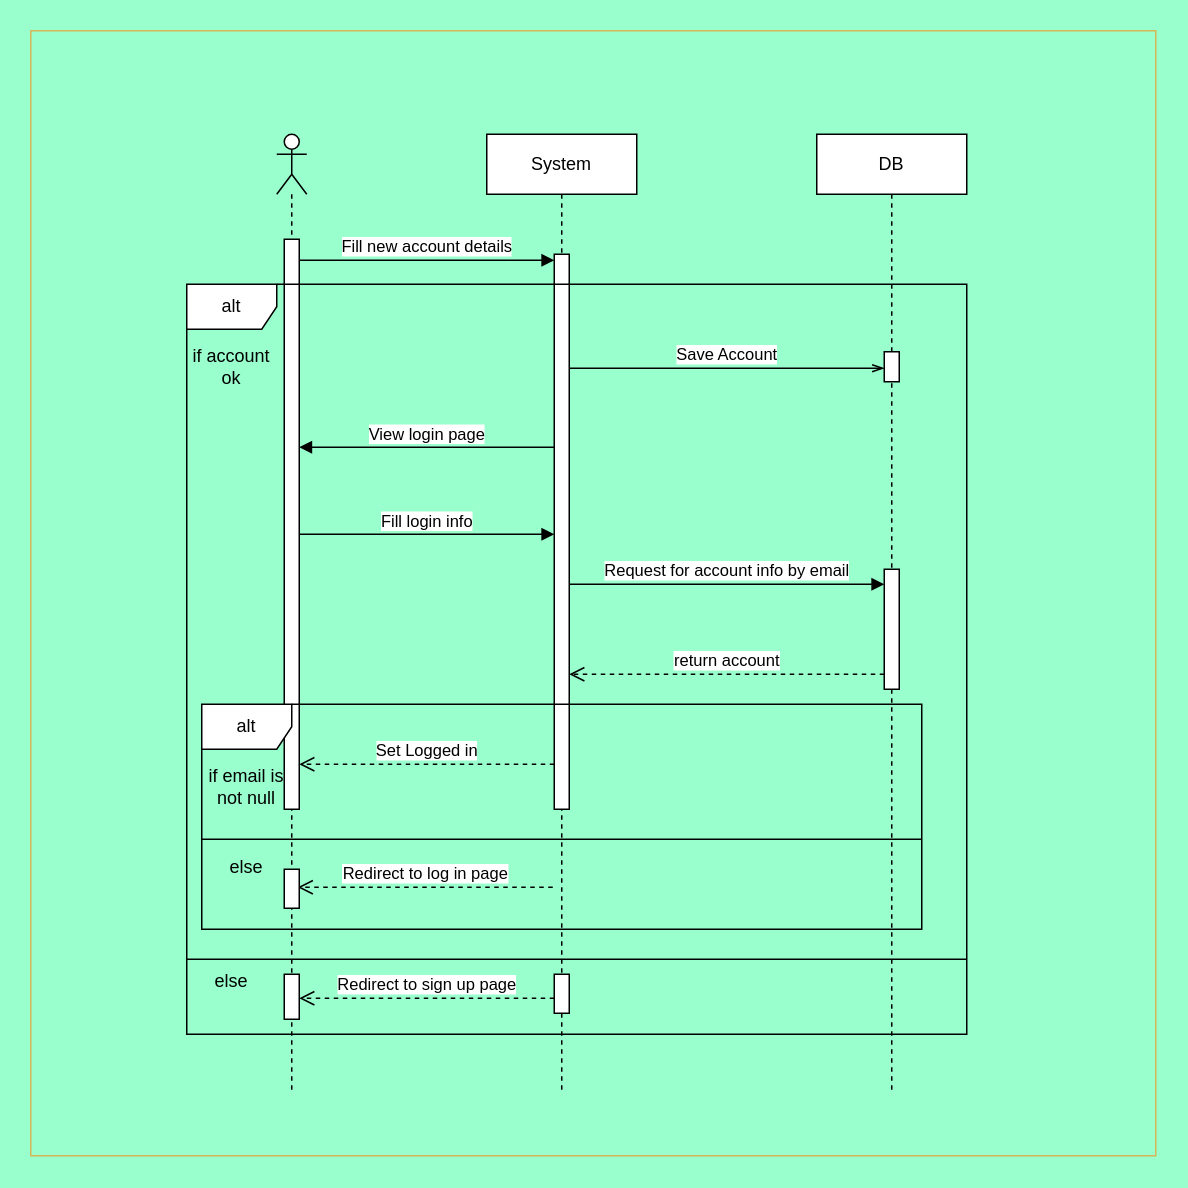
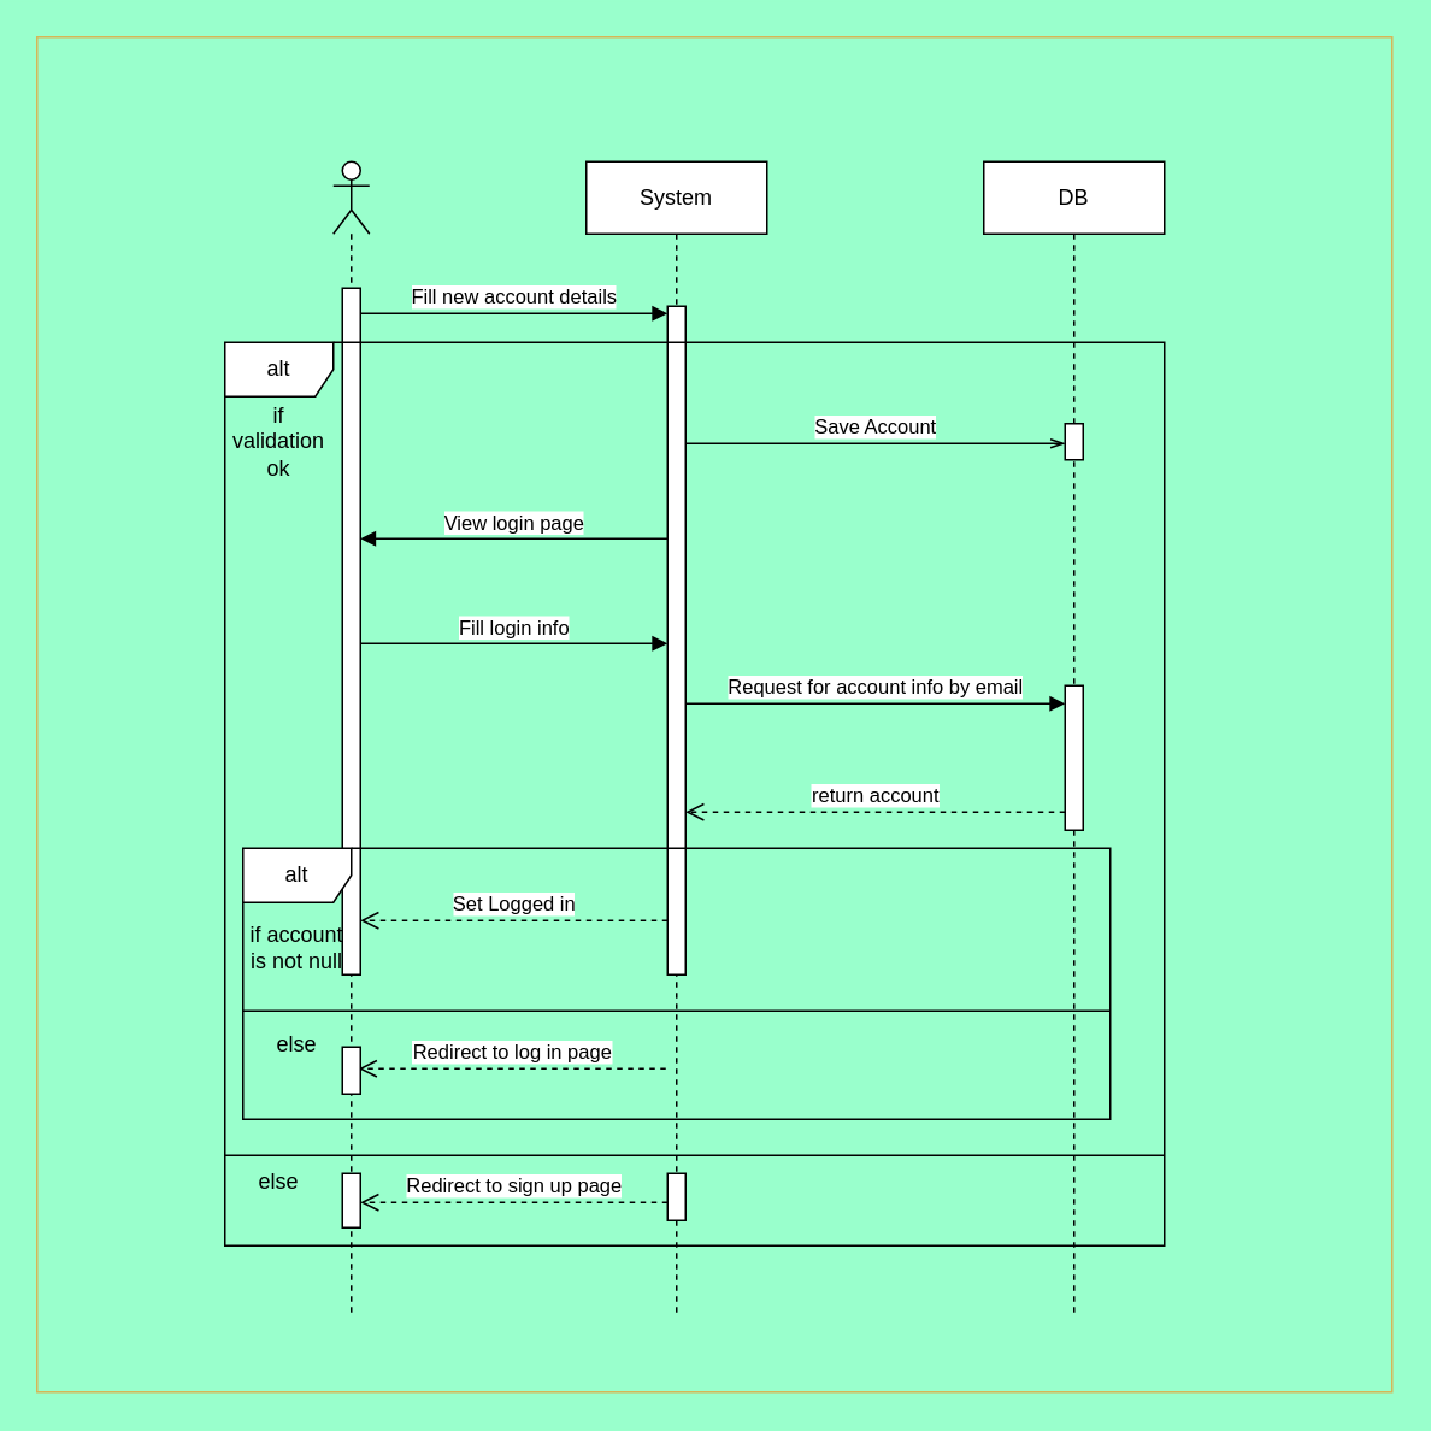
  <mxCell id="0" />
  <mxCell id="1" parent="0" />
  <mxCell id="2" value="" style="shape=umlLifeline;perimeter=lifelinePerimeter;whiteSpace=wrap;html=1;container=1;dropTarget=0;collapsible=0;recursiveResize=0;outlineConnect=0;portConstraint=eastwest;newEdgeStyle={&quot;curved&quot;:0,&quot;rounded&quot;:0};participant=umlActor;" vertex="1" parent="1"><mxGeometry x="184" y="89" width="20" height="640" as="geometry" /></mxCell>
  <mxCell id="3" value="" style="html=1;points=[[0,0,0,0,5],[0,1,0,0,-5],[1,0,0,0,5],[1,1,0,0,-5]];perimeter=orthogonalPerimeter;outlineConnect=0;targetShapes=umlLifeline;portConstraint=eastwest;newEdgeStyle={&quot;curved&quot;:0,&quot;rounded&quot;:0};" vertex="1" parent="2"><mxGeometry x="5" y="70" width="10" height="380" as="geometry" /></mxCell>
  <mxCell id="4" value="" style="html=1;points=[[0,0,0,0,5],[0,1,0,0,-5],[1,0,0,0,5],[1,1,0,0,-5]];perimeter=orthogonalPerimeter;outlineConnect=0;targetShapes=umlLifeline;portConstraint=eastwest;newEdgeStyle={&quot;curved&quot;:0,&quot;rounded&quot;:0};" vertex="1" parent="2"><mxGeometry x="5" y="560" width="10" height="30" as="geometry" /></mxCell>
  <mxCell id="5" value="System" style="shape=umlLifeline;perimeter=lifelinePerimeter;whiteSpace=wrap;html=1;container=1;dropTarget=0;collapsible=0;recursiveResize=0;outlineConnect=0;portConstraint=eastwest;newEdgeStyle={&quot;curved&quot;:0,&quot;rounded&quot;:0};" vertex="1" parent="1"><mxGeometry x="324" y="89" width="100" height="640" as="geometry" /></mxCell>
  <mxCell id="6" value="" style="html=1;points=[[0,0,0,0,5],[0,1,0,0,-5],[1,0,0,0,5],[1,1,0,0,-5]];perimeter=orthogonalPerimeter;outlineConnect=0;targetShapes=umlLifeline;portConstraint=eastwest;newEdgeStyle={&quot;curved&quot;:0,&quot;rounded&quot;:0};" vertex="1" parent="5"><mxGeometry x="45" y="80" width="10" height="370" as="geometry" /></mxCell>
  <mxCell id="7" value="DB" style="shape=umlLifeline;perimeter=lifelinePerimeter;whiteSpace=wrap;html=1;container=1;dropTarget=0;collapsible=0;recursiveResize=0;outlineConnect=0;portConstraint=eastwest;newEdgeStyle={&quot;curved&quot;:0,&quot;rounded&quot;:0};" vertex="1" parent="1"><mxGeometry x="544" y="89" width="100" height="640" as="geometry" /></mxCell>
  <mxCell id="8" value="Fill new account details" style="html=1;verticalAlign=bottom;endArrow=block;curved=0;rounded=0;" edge="1" parent="1" target="6"><mxGeometry width="80" relative="1" as="geometry"><mxPoint x="199" y="173" as="sourcePoint" /><mxPoint x="373.5" y="173" as="targetPoint" /></mxGeometry></mxCell>
  <mxCell id="9" value="alt" style="shape=umlFrame;whiteSpace=wrap;html=1;pointerEvents=0;" vertex="1" parent="1"><mxGeometry x="124" y="189" width="520" height="500" as="geometry" /></mxCell>
  <mxCell id="10" value="" style="line;strokeWidth=1;fillColor=none;align=left;verticalAlign=middle;spacingTop=-1;spacingLeft=3;spacingRight=3;rotatable=0;labelPosition=right;points=[];portConstraint=eastwest;strokeColor=inherit;" vertex="1" parent="1"><mxGeometry x="124" y="635" width="520" height="8" as="geometry" /></mxCell>
- <mxCell id="11" value="if account ok" style="text;html=1;strokeColor=none;fillColor=none;align=center;verticalAlign=middle;whiteSpace=wrap;rounded=0;" vertex="1" parent="1"><mxGeometry x="124" y="229" width="60" height="30" as="geometry" /></mxCell>
+ <mxCell id="11" value="if validation ok" style="text;html=1;strokeColor=none;fillColor=none;align=center;verticalAlign=middle;whiteSpace=wrap;rounded=0;" vertex="1" parent="1"><mxGeometry x="124" y="229" width="60" height="30" as="geometry" /></mxCell>
  <mxCell id="12" value="else" style="text;html=1;strokeColor=none;fillColor=none;align=center;verticalAlign=middle;whiteSpace=wrap;rounded=0;" vertex="1" parent="1"><mxGeometry x="124" y="639" width="60" height="30" as="geometry" /></mxCell>
  <mxCell id="13" value="Save Account" style="html=1;verticalAlign=bottom;endArrow=openThin;curved=0;rounded=0;endFill=0;" edge="1" parent="1"><mxGeometry width="80" relative="1" as="geometry"><mxPoint x="379" y="245" as="sourcePoint" /><mxPoint x="589" y="245" as="targetPoint" /></mxGeometry></mxCell>
  <mxCell id="14" value="" style="html=1;points=[[0,0,0,0,5],[0,1,0,0,-5],[1,0,0,0,5],[1,1,0,0,-5]];perimeter=orthogonalPerimeter;outlineConnect=0;targetShapes=umlLifeline;portConstraint=eastwest;newEdgeStyle={&quot;curved&quot;:0,&quot;rounded&quot;:0};" vertex="1" parent="1"><mxGeometry x="589" y="234" width="10" height="20" as="geometry" /></mxCell>
  <mxCell id="15" value="View login page" style="html=1;verticalAlign=bottom;endArrow=block;curved=0;rounded=0;" edge="1" parent="1"><mxGeometry width="80" relative="1" as="geometry"><mxPoint x="369" y="297.63" as="sourcePoint" /><mxPoint x="199" y="297.63" as="targetPoint" /></mxGeometry></mxCell>
  <mxCell id="16" value="Fill login info" style="html=1;verticalAlign=bottom;endArrow=block;curved=0;rounded=0;" edge="1" parent="1"><mxGeometry width="80" relative="1" as="geometry"><mxPoint x="199" y="355.69" as="sourcePoint" /><mxPoint x="369" y="355.69" as="targetPoint" /></mxGeometry></mxCell>
  <mxCell id="17" value="Request for account info by email" style="html=1;verticalAlign=bottom;endArrow=block;curved=0;rounded=0;" edge="1" parent="1" target="18"><mxGeometry width="80" relative="1" as="geometry"><mxPoint x="379" y="389" as="sourcePoint" /><mxPoint x="549" y="389" as="targetPoint" /></mxGeometry></mxCell>
  <mxCell id="18" value="" style="html=1;points=[[0,0,0,0,5],[0,1,0,0,-5],[1,0,0,0,5],[1,1,0,0,-5]];perimeter=orthogonalPerimeter;outlineConnect=0;targetShapes=umlLifeline;portConstraint=eastwest;newEdgeStyle={&quot;curved&quot;:0,&quot;rounded&quot;:0};" vertex="1" parent="1"><mxGeometry x="589" y="379" width="10" height="80" as="geometry" /></mxCell>
  <mxCell id="19" value="return account" style="html=1;verticalAlign=bottom;endArrow=open;dashed=1;endSize=8;curved=0;rounded=0;" edge="1" parent="1" target="6"><mxGeometry relative="1" as="geometry"><mxPoint x="589" y="449" as="sourcePoint" /><mxPoint x="509" y="449" as="targetPoint" /></mxGeometry></mxCell>
  <mxCell id="20" value="alt" style="shape=umlFrame;whiteSpace=wrap;html=1;pointerEvents=0;" vertex="1" parent="1"><mxGeometry x="134" y="469" width="480" height="150" as="geometry" /></mxCell>
  <mxCell id="21" value="" style="line;strokeWidth=1;fillColor=none;align=left;verticalAlign=middle;spacingTop=-1;spacingLeft=3;spacingRight=3;rotatable=0;labelPosition=right;points=[];portConstraint=eastwest;strokeColor=inherit;" vertex="1" parent="1"><mxGeometry x="134" y="555" width="480" height="8" as="geometry" /></mxCell>
- <mxCell id="22" value="if email is not null" style="text;html=1;strokeColor=none;fillColor=none;align=center;verticalAlign=middle;whiteSpace=wrap;rounded=0;" vertex="1" parent="1"><mxGeometry x="134" y="509" width="60" height="30" as="geometry" /></mxCell>
+ <mxCell id="22" value="if account is not null" style="text;html=1;strokeColor=none;fillColor=none;align=center;verticalAlign=middle;whiteSpace=wrap;rounded=0;" vertex="1" parent="1"><mxGeometry x="134" y="509" width="60" height="30" as="geometry" /></mxCell>
  <mxCell id="23" value="Set Logged in" style="html=1;verticalAlign=bottom;endArrow=open;dashed=1;endSize=8;curved=0;rounded=0;" edge="1" parent="1"><mxGeometry relative="1" as="geometry"><mxPoint x="369" y="509" as="sourcePoint" /><mxPoint x="199" y="509" as="targetPoint" /></mxGeometry></mxCell>
  <mxCell id="24" value="else" style="text;html=1;strokeColor=none;fillColor=none;align=center;verticalAlign=middle;whiteSpace=wrap;rounded=0;" vertex="1" parent="1"><mxGeometry x="134" y="563" width="60" height="30" as="geometry" /></mxCell>
  <mxCell id="25" value="Redirect to log in page" style="html=1;verticalAlign=bottom;endArrow=open;dashed=1;endSize=8;curved=0;rounded=0;" edge="1" parent="1"><mxGeometry relative="1" as="geometry"><mxPoint x="368" y="591" as="sourcePoint" /><mxPoint x="198" y="591" as="targetPoint" /></mxGeometry></mxCell>
  <mxCell id="26" value="" style="html=1;points=[[0,0,0,0,5],[0,1,0,0,-5],[1,0,0,0,5],[1,1,0,0,-5]];perimeter=orthogonalPerimeter;outlineConnect=0;targetShapes=umlLifeline;portConstraint=eastwest;newEdgeStyle={&quot;curved&quot;:0,&quot;rounded&quot;:0};" vertex="1" parent="1"><mxGeometry x="369" y="649" width="10" height="26" as="geometry" /></mxCell>
  <mxCell id="27" value="" style="html=1;points=[[0,0,0,0,5],[0,1,0,0,-5],[1,0,0,0,5],[1,1,0,0,-5]];perimeter=orthogonalPerimeter;outlineConnect=0;targetShapes=umlLifeline;portConstraint=eastwest;newEdgeStyle={&quot;curved&quot;:0,&quot;rounded&quot;:0};" vertex="1" parent="1"><mxGeometry x="189" y="579" width="10" height="26" as="geometry" /></mxCell>
  <mxCell id="28" value="Redirect to sign up page" style="html=1;verticalAlign=bottom;endArrow=open;dashed=1;endSize=8;curved=0;rounded=0;" edge="1" parent="1"><mxGeometry relative="1" as="geometry"><mxPoint x="369" y="665" as="sourcePoint" /><mxPoint x="199" y="665" as="targetPoint" /></mxGeometry></mxCell>
  <mxCell id="29" value="" style="whiteSpace=wrap;html=1;aspect=fixed;fillColor=none;strokeColor=#d6b656;" vertex="1" parent="1"><mxGeometry x="20" y="20" width="750" height="750" as="geometry" /></mxCell>
